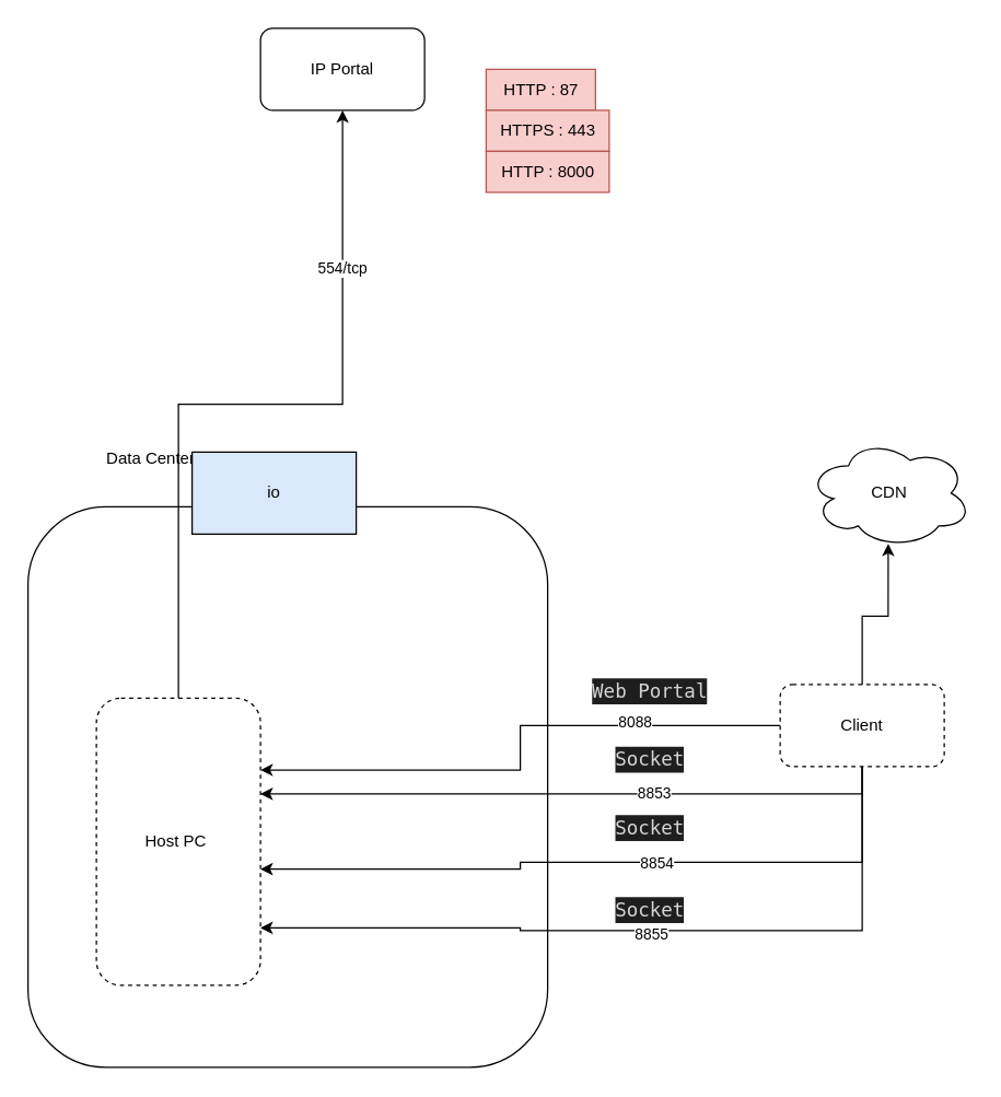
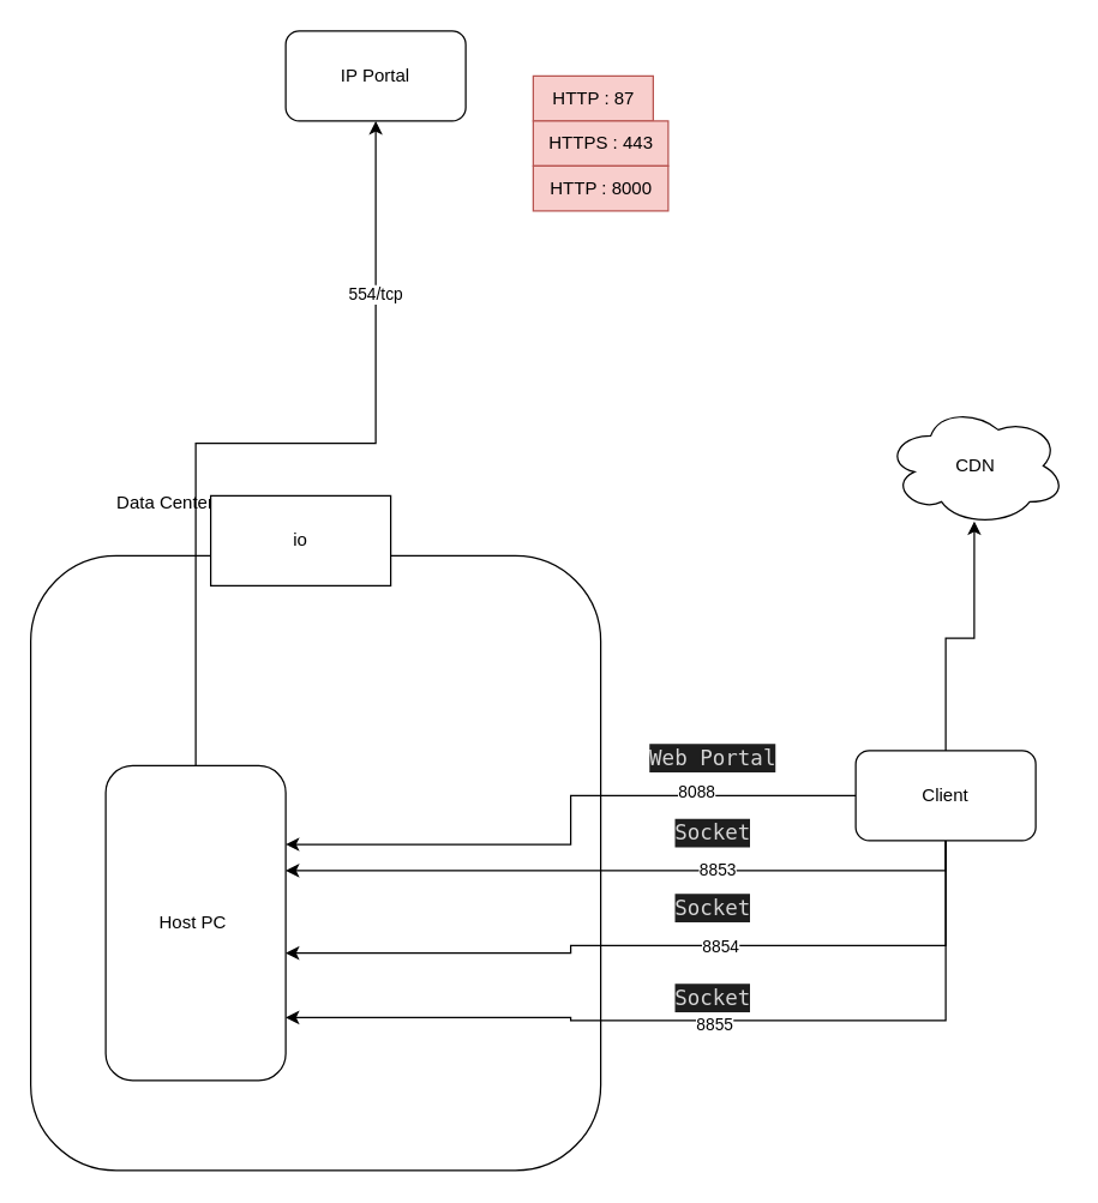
  <mxCell id="0" />
  <mxCell id="1" parent="0" />
  <mxCell id="2" value="" style="rounded=1;whiteSpace=wrap;html=1;" vertex="1" parent="1"><mxGeometry x="20" y="370" width="380" height="410" as="geometry" /></mxCell>
  <mxCell id="3" value="IP Portal" style="rounded=1;whiteSpace=wrap;html=1;" vertex="1" parent="1"><mxGeometry x="190" y="20" width="120" height="60" as="geometry" /></mxCell>
  <mxCell id="4" style="edgeStyle=orthogonalEdgeStyle;rounded=0;orthogonalLoop=1;jettySize=auto;html=1;" edge="1" parent="1" source="6" target="3"><mxGeometry relative="1" as="geometry" /></mxCell>
  <mxCell id="5" value="554/tcp" style="edgeLabel;html=1;align=center;verticalAlign=middle;resizable=0;points=[];" vertex="1" connectable="0" parent="4"><mxGeometry x="0.582" y="1" relative="1" as="geometry"><mxPoint as="offset" /></mxGeometry></mxCell>
- <mxCell id="6" value="Host PC&amp;nbsp;" style="rounded=1;whiteSpace=wrap;html=1;dashed=1;" vertex="1" parent="1"><mxGeometry x="70" y="510" width="120" height="210" as="geometry" /></mxCell>
+ <mxCell id="6" value="Host PC&amp;nbsp;" style="rounded=1;whiteSpace=wrap;html=1;" vertex="1" parent="1"><mxGeometry x="70" y="510" width="120" height="210" as="geometry" /></mxCell>
  <mxCell id="7" value="Data Center&lt;br&gt;" style="text;html=1;strokeColor=none;fillColor=none;align=center;verticalAlign=middle;whiteSpace=wrap;rounded=0;" vertex="1" parent="1"><mxGeometry x="60" y="320" width="100" height="30" as="geometry" /></mxCell>
  <mxCell id="8" value="&lt;div style=&quot;color: rgb(212, 212, 212); background-color: rgb(30, 30, 30); font-family: &amp;quot;Droid Sans Mono&amp;quot;, &amp;quot;monospace&amp;quot;, monospace; font-size: 14px; line-height: 19px;&quot;&gt;&lt;br&gt;&lt;/div&gt;" style="text;html=1;strokeColor=none;fillColor=none;align=center;verticalAlign=middle;whiteSpace=wrap;rounded=0;" vertex="1" parent="1"><mxGeometry x="320" y="550" width="130" height="30" as="geometry" /></mxCell>
  <mxCell id="9" value="HTTP :&amp;nbsp;87" style="text;html=1;align=center;verticalAlign=middle;resizable=0;points=[];autosize=1;strokeColor=#b85450;fillColor=#f8cecc;" vertex="1" parent="1"><mxGeometry x="355" y="50" width="80" height="30" as="geometry" /></mxCell>
  <mxCell id="10" value="HTTPS :&amp;nbsp;443" style="text;html=1;align=center;verticalAlign=middle;resizable=0;points=[];autosize=1;strokeColor=#b85450;fillColor=#f8cecc;" vertex="1" parent="1"><mxGeometry x="355" y="80" width="90" height="30" as="geometry" /></mxCell>
  <mxCell id="11" value="HTTP :&amp;nbsp;8000" style="text;html=1;align=center;verticalAlign=middle;resizable=0;points=[];autosize=1;strokeColor=#b85450;fillColor=#f8cecc;" vertex="1" parent="1"><mxGeometry x="355" y="110" width="90" height="30" as="geometry" /></mxCell>
  <mxCell id="12" style="edgeStyle=orthogonalEdgeStyle;rounded=0;orthogonalLoop=1;jettySize=auto;html=1;entryX=1;entryY=0.25;entryDx=0;entryDy=0;" edge="1" parent="1" source="21" target="6"><mxGeometry relative="1" as="geometry"><Array as="points" /></mxGeometry></mxCell>
  <mxCell id="13" value="8088" style="edgeLabel;html=1;align=center;verticalAlign=middle;resizable=0;points=[];" vertex="1" connectable="0" parent="12"><mxGeometry x="-0.482" y="-3" relative="1" as="geometry"><mxPoint as="offset" /></mxGeometry></mxCell>
  <mxCell id="14" style="edgeStyle=orthogonalEdgeStyle;rounded=0;orthogonalLoop=1;jettySize=auto;html=1;entryX=0.492;entryY=0.963;entryDx=0;entryDy=0;entryPerimeter=0;" edge="1" parent="1" source="21" target="22"><mxGeometry relative="1" as="geometry" /></mxCell>
  <mxCell id="15" style="edgeStyle=orthogonalEdgeStyle;rounded=0;orthogonalLoop=1;jettySize=auto;html=1;" edge="1" parent="1" source="21" target="6"><mxGeometry relative="1" as="geometry"><Array as="points"><mxPoint x="630" y="580" /></Array></mxGeometry></mxCell>
  <mxCell id="16" value="8853" style="edgeLabel;html=1;align=center;verticalAlign=middle;resizable=0;points=[];" vertex="1" connectable="0" parent="15"><mxGeometry x="-0.248" y="-1" relative="1" as="geometry"><mxPoint as="offset" /></mxGeometry></mxCell>
  <mxCell id="17" style="edgeStyle=orthogonalEdgeStyle;rounded=0;orthogonalLoop=1;jettySize=auto;html=1;" edge="1" parent="1" source="21" target="6"><mxGeometry relative="1" as="geometry"><mxPoint x="620" y="700" as="targetPoint" /><Array as="points"><mxPoint x="630" y="630" /><mxPoint x="380" y="630" /><mxPoint x="380" y="635" /></Array></mxGeometry></mxCell>
  <mxCell id="18" value="8854" style="edgeLabel;html=1;align=center;verticalAlign=middle;resizable=0;points=[];" vertex="1" connectable="0" parent="17"><mxGeometry x="-0.142" relative="1" as="geometry"><mxPoint as="offset" /></mxGeometry></mxCell>
  <mxCell id="19" style="edgeStyle=orthogonalEdgeStyle;rounded=0;orthogonalLoop=1;jettySize=auto;html=1;" edge="1" parent="1" source="21" target="6"><mxGeometry relative="1" as="geometry"><Array as="points"><mxPoint x="630" y="680" /><mxPoint x="380" y="680" /><mxPoint x="380" y="678" /></Array></mxGeometry></mxCell>
  <mxCell id="20" value="8855" style="edgeLabel;html=1;align=center;verticalAlign=middle;resizable=0;points=[];" vertex="1" connectable="0" parent="19"><mxGeometry x="-0.02" y="2" relative="1" as="geometry"><mxPoint as="offset" /></mxGeometry></mxCell>
- <mxCell id="21" value="Client" style="rounded=1;whiteSpace=wrap;html=1;dashed=1;" vertex="1" parent="1"><mxGeometry x="570" y="500" width="120" height="60" as="geometry" /></mxCell>
- <mxCell id="22" value="CDN" style="ellipse;shape=cloud;whiteSpace=wrap;html=1;" vertex="1" parent="1"><mxGeometry x="590" y="320" width="120" height="80" as="geometry" /></mxCell>
+ <mxCell id="21" value="Client" style="rounded=1;whiteSpace=wrap;html=1;" vertex="1" parent="1"><mxGeometry x="570" y="500" width="120" height="60" as="geometry" /></mxCell>
+ <mxCell id="22" value="CDN" style="ellipse;shape=cloud;whiteSpace=wrap;html=1;" vertex="1" parent="1"><mxGeometry x="590" y="270" width="120" height="80" as="geometry" /></mxCell>
  <mxCell id="23" value="&lt;div style=&quot;color: rgb(212, 212, 212); background-color: rgb(30, 30, 30); font-family: &amp;quot;Droid Sans Mono&amp;quot;, &amp;quot;monospace&amp;quot;, monospace; font-size: 14px; line-height: 19px;&quot;&gt;Web Portal&lt;/div&gt;" style="text;html=1;strokeColor=none;fillColor=none;align=center;verticalAlign=middle;whiteSpace=wrap;rounded=0;" vertex="1" parent="1"><mxGeometry x="410" y="490" width="130" height="30" as="geometry" /></mxCell>
  <mxCell id="24" value="&lt;div style=&quot;color: rgb(212, 212, 212); background-color: rgb(30, 30, 30); font-family: &amp;quot;Droid Sans Mono&amp;quot;, &amp;quot;monospace&amp;quot;, monospace; font-size: 14px; line-height: 19px;&quot;&gt;Socket&lt;/div&gt;" style="text;html=1;strokeColor=none;fillColor=none;align=center;verticalAlign=middle;whiteSpace=wrap;rounded=0;" vertex="1" parent="1"><mxGeometry x="410" y="590" width="130" height="30" as="geometry" /></mxCell>
  <mxCell id="25" value="&lt;div style=&quot;color: rgb(212, 212, 212); background-color: rgb(30, 30, 30); font-family: &amp;quot;Droid Sans Mono&amp;quot;, &amp;quot;monospace&amp;quot;, monospace; font-size: 14px; line-height: 19px;&quot;&gt;Socket&lt;/div&gt;" style="text;html=1;strokeColor=none;fillColor=none;align=center;verticalAlign=middle;whiteSpace=wrap;rounded=0;" vertex="1" parent="1"><mxGeometry x="410" y="650" width="130" height="30" as="geometry" /></mxCell>
  <mxCell id="26" value="&lt;div style=&quot;color: rgb(212, 212, 212); background-color: rgb(30, 30, 30); font-family: &amp;quot;Droid Sans Mono&amp;quot;, &amp;quot;monospace&amp;quot;, monospace; font-size: 14px; line-height: 19px;&quot;&gt;Socket&lt;/div&gt;" style="text;html=1;strokeColor=none;fillColor=none;align=center;verticalAlign=middle;whiteSpace=wrap;rounded=0;" vertex="1" parent="1"><mxGeometry x="410" y="540" width="130" height="30" as="geometry" /></mxCell>
- <mxCell id="27" value="io" style="whiteSpace=wrap;html=1;fillColor=#dae8fc;" vertex="1" parent="1"><mxGeometry x="140" y="330" width="120" height="60" as="geometry" /></mxCell>
+ <mxCell id="27" value="io" style="whiteSpace=wrap;html=1;" vertex="1" parent="1"><mxGeometry x="140" y="330" width="120" height="60" as="geometry" /></mxCell>
